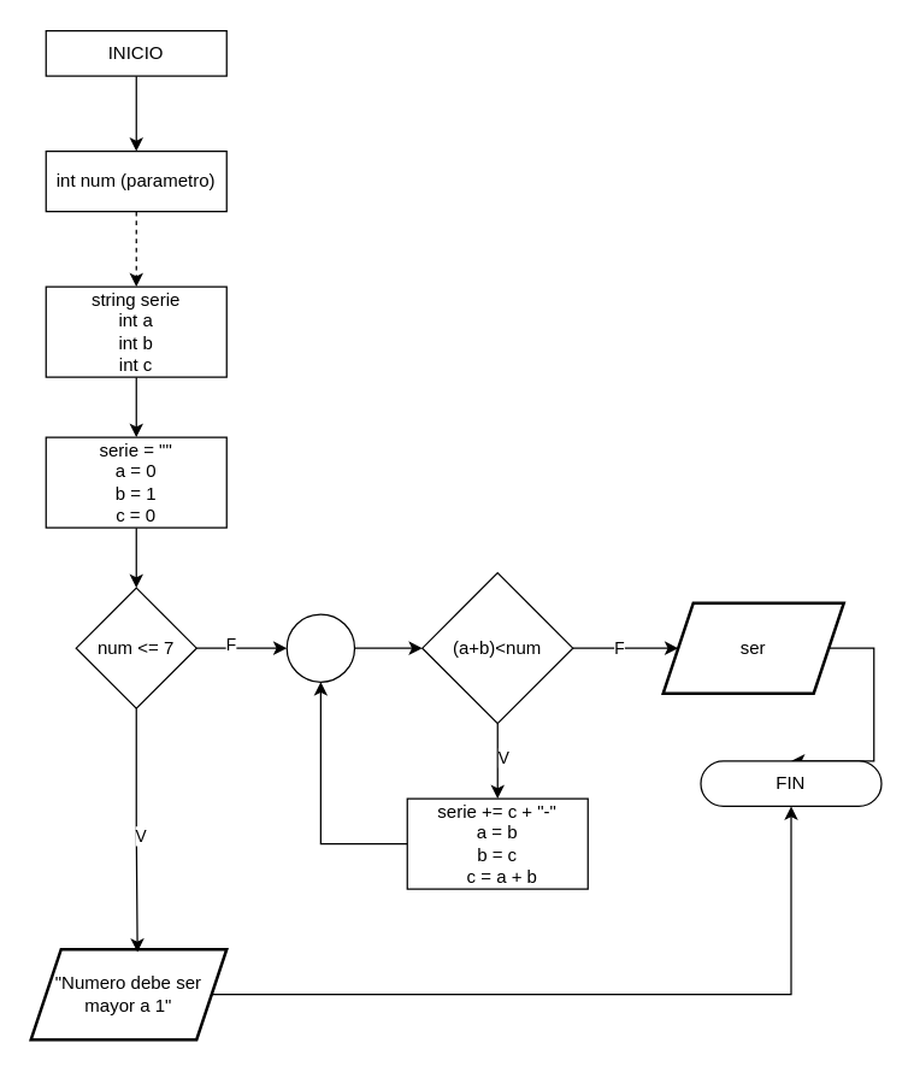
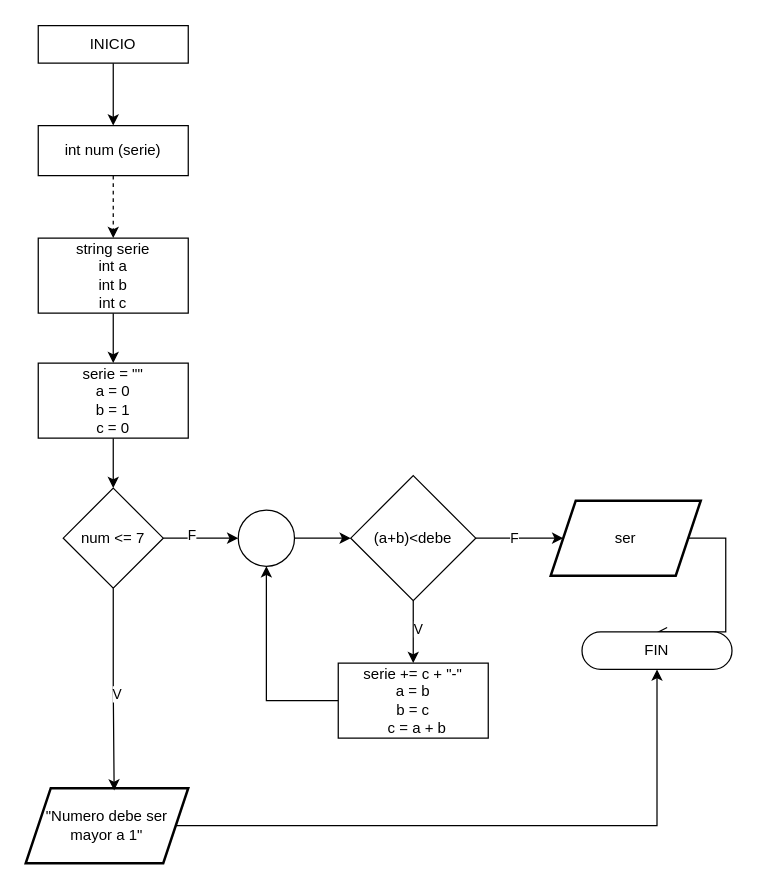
  <mxCell id="0" />
  <mxCell id="1" parent="0" />
  <mxCell id="2" style="edgeStyle=orthogonalEdgeStyle;rounded=0;orthogonalLoop=1;jettySize=auto;html=1;exitX=0.5;exitY=1;exitDx=0;exitDy=0;entryX=0.5;entryY=0;entryDx=0;entryDy=0;" edge="1" parent="1" source="6" target="10"><mxGeometry relative="1" as="geometry" /></mxCell>
  <mxCell id="3" value="V" style="edgeLabel;html=1;align=center;verticalAlign=middle;resizable=0;points=[];" vertex="1" connectable="0" parent="2"><mxGeometry x="-0.114" y="3" relative="1" as="geometry"><mxPoint as="offset" /></mxGeometry></mxCell>
  <mxCell id="4" style="edgeStyle=orthogonalEdgeStyle;rounded=0;orthogonalLoop=1;jettySize=auto;html=1;exitX=1;exitY=0.5;exitDx=0;exitDy=0;" edge="1" parent="1" source="6" target="12"><mxGeometry relative="1" as="geometry" /></mxCell>
  <mxCell id="5" value="F" style="edgeLabel;html=1;align=center;verticalAlign=middle;resizable=0;points=[];" vertex="1" connectable="0" parent="4"><mxGeometry x="-0.14" y="1" relative="1" as="geometry"><mxPoint as="offset" /></mxGeometry></mxCell>
- <mxCell id="6" value="(a+b)&amp;lt;num" style="rhombus;whiteSpace=wrap;html=1;" vertex="1" parent="1"><mxGeometry x="280" y="380" width="100" height="100" as="geometry" /></mxCell>
+ <mxCell id="6" value="(a+b)&amp;lt;debe" style="rhombus;whiteSpace=wrap;html=1;" vertex="1" parent="1"><mxGeometry x="280" y="380" width="100" height="100" as="geometry" /></mxCell>
  <mxCell id="7" style="edgeStyle=orthogonalEdgeStyle;rounded=0;orthogonalLoop=1;jettySize=auto;html=1;exitX=1;exitY=0.5;exitDx=0;exitDy=0;entryX=0;entryY=0.5;entryDx=0;entryDy=0;" edge="1" parent="1" source="8" target="6"><mxGeometry relative="1" as="geometry" /></mxCell>
  <mxCell id="8" value="" style="ellipse;whiteSpace=wrap;html=1;aspect=fixed;" vertex="1" parent="1"><mxGeometry x="190" y="407.5" width="45" height="45" as="geometry" /></mxCell>
  <mxCell id="9" style="edgeStyle=orthogonalEdgeStyle;rounded=0;orthogonalLoop=1;jettySize=auto;html=1;exitX=0;exitY=0.5;exitDx=0;exitDy=0;entryX=0.5;entryY=1;entryDx=0;entryDy=0;" edge="1" parent="1" source="10" target="8"><mxGeometry relative="1" as="geometry" /></mxCell>
  <mxCell id="10" value="&lt;div&gt;serie += c + &quot;-&quot;&lt;/div&gt;&lt;div&gt;a = b&lt;/div&gt;&lt;div&gt;b = c&lt;/div&gt;&lt;div&gt;&amp;nbsp; c = a + b&lt;/div&gt;" style="rounded=0;whiteSpace=wrap;html=1;align=center;" vertex="1" parent="1"><mxGeometry x="270" y="530" width="120" height="60" as="geometry" /></mxCell>
- <mxCell id="11" style="edgeStyle=orthogonalEdgeStyle;rounded=0;orthogonalLoop=1;jettySize=auto;html=1;exitX=1;exitY=0.5;exitDx=0;exitDy=0;entryX=0.5;entryY=0;entryDx=0;entryDy=0;" edge="1" parent="1" source="12" target="13"><mxGeometry relative="1" as="geometry"><Array as="points"><mxPoint x="580" y="430" /></Array></mxGeometry></mxCell>
+ <mxCell id="11" style="edgeStyle=orthogonalEdgeStyle;rounded=0;orthogonalLoop=1;jettySize=auto;html=1;exitX=1;exitY=0.5;exitDx=0;exitDy=0;entryX=0.5;entryY=0;entryDx=0;entryDy=0;endArrow=open;" edge="1" parent="1" source="12" target="13"><mxGeometry relative="1" as="geometry"><Array as="points"><mxPoint x="580" y="430" /></Array></mxGeometry></mxCell>
  <mxCell id="12" value="ser" style="shape=parallelogram;perimeter=parallelogramPerimeter;whiteSpace=wrap;html=1;fixedSize=1;strokeWidth=2;" vertex="1" parent="1"><mxGeometry x="440" y="400" width="120" height="60" as="geometry" /></mxCell>
  <mxCell id="13" value="FIN" style="rounded=1;whiteSpace=wrap;html=1;arcSize=50;" vertex="1" parent="1"><mxGeometry x="465" y="505" width="120" height="30" as="geometry" /></mxCell>
  <mxCell id="14" style="edgeStyle=orthogonalEdgeStyle;rounded=0;orthogonalLoop=1;jettySize=auto;html=1;exitX=0.5;exitY=1;exitDx=0;exitDy=0;entryX=0.5;entryY=0;entryDx=0;entryDy=0;" edge="1" source="15" parent="1"><mxGeometry relative="1" as="geometry"><mxPoint x="90" y="100" as="targetPoint" /></mxGeometry></mxCell>
  <mxCell id="15" value="INICIO" style="whiteSpace=wrap;html=1;arcSize=50;rounded=0;" vertex="1" parent="1"><mxGeometry x="30" y="20" width="120" height="30" as="geometry" /></mxCell>
  <mxCell id="16" style="edgeStyle=orthogonalEdgeStyle;rounded=0;orthogonalLoop=1;jettySize=auto;html=1;exitX=0.5;exitY=1;exitDx=0;exitDy=0;entryX=0.5;entryY=0;entryDx=0;entryDy=0;" edge="1" source="17" target="19" parent="1"><mxGeometry relative="1" as="geometry" /></mxCell>
  <mxCell id="17" value="&lt;div&gt;&lt;br&gt;&lt;/div&gt;&lt;div&gt;string serie&lt;/div&gt;int a&lt;div&gt;int b&lt;/div&gt;&lt;div&gt;int c&lt;br&gt;&lt;div&gt;&lt;br&gt;&lt;/div&gt;&lt;/div&gt;" style="rounded=0;whiteSpace=wrap;html=1;" vertex="1" parent="1"><mxGeometry x="30" y="190" width="120" height="60" as="geometry" /></mxCell>
  <mxCell id="18" style="edgeStyle=orthogonalEdgeStyle;rounded=0;orthogonalLoop=1;jettySize=auto;html=1;exitX=0.5;exitY=1;exitDx=0;exitDy=0;entryX=0.5;entryY=0;entryDx=0;entryDy=0;" edge="1" source="19" parent="1"><mxGeometry relative="1" as="geometry"><mxPoint x="90" y="390" as="targetPoint" /></mxGeometry></mxCell>
  <mxCell id="19" value="&lt;div&gt;&lt;br&gt;&lt;/div&gt;&lt;div&gt;&lt;div&gt;serie = &quot;&quot;&lt;/div&gt;a = 0&lt;div&gt;b = 1&lt;/div&gt;&lt;div&gt;c = 0&lt;br&gt;&lt;div&gt;&lt;br&gt;&lt;/div&gt;&lt;/div&gt;&lt;/div&gt;" style="rounded=0;whiteSpace=wrap;html=1;" vertex="1" parent="1"><mxGeometry x="30" y="290" width="120" height="60" as="geometry" /></mxCell>
  <mxCell id="20" style="edgeStyle=orthogonalEdgeStyle;rounded=0;orthogonalLoop=1;jettySize=auto;html=1;exitX=1;exitY=0.5;exitDx=0;exitDy=0;entryX=0;entryY=0.5;entryDx=0;entryDy=0;" edge="1" parent="1" source="22" target="8"><mxGeometry relative="1" as="geometry" /></mxCell>
  <mxCell id="21" value="F" style="edgeLabel;html=1;align=center;verticalAlign=middle;resizable=0;points=[];" vertex="1" connectable="0" parent="20"><mxGeometry x="-0.267" y="3" relative="1" as="geometry"><mxPoint as="offset" /></mxGeometry></mxCell>
  <mxCell id="22" value="num &amp;lt;= 7" style="rhombus;whiteSpace=wrap;html=1;" vertex="1" parent="1"><mxGeometry x="50" y="390" width="80" height="80" as="geometry" /></mxCell>
  <mxCell id="23" style="edgeStyle=orthogonalEdgeStyle;rounded=0;orthogonalLoop=1;jettySize=auto;html=1;exitX=1;exitY=0.5;exitDx=0;exitDy=0;entryX=0.5;entryY=1;entryDx=0;entryDy=0;" edge="1" parent="1" source="24" target="13"><mxGeometry relative="1" as="geometry" /></mxCell>
  <mxCell id="24" value="&quot;Numero debe ser mayor a 1&quot;" style="shape=parallelogram;perimeter=parallelogramPerimeter;whiteSpace=wrap;html=1;fixedSize=1;strokeWidth=2;" vertex="1" parent="1"><mxGeometry x="20" y="630" width="130" height="60" as="geometry" /></mxCell>
  <mxCell id="25" style="edgeStyle=orthogonalEdgeStyle;rounded=0;orthogonalLoop=1;jettySize=auto;html=1;exitX=0.5;exitY=1;exitDx=0;exitDy=0;entryX=0.5;entryY=0;entryDx=0;entryDy=0;dashed=1;" edge="1" parent="1" source="26" target="17"><mxGeometry relative="1" as="geometry" /></mxCell>
- <mxCell id="26" value="&lt;div&gt;int num (parametro)&lt;/div&gt;" style="rounded=0;whiteSpace=wrap;html=1;" vertex="1" parent="1"><mxGeometry x="30" y="100" width="120" height="40" as="geometry" /></mxCell>
+ <mxCell id="26" value="&lt;div&gt;int num (serie)&lt;/div&gt;" style="rounded=0;whiteSpace=wrap;html=1;" vertex="1" parent="1"><mxGeometry x="30" y="100" width="120" height="40" as="geometry" /></mxCell>
  <mxCell id="27" style="edgeStyle=orthogonalEdgeStyle;rounded=0;orthogonalLoop=1;jettySize=auto;html=1;exitX=0.5;exitY=1;exitDx=0;exitDy=0;entryX=0.544;entryY=0.031;entryDx=0;entryDy=0;entryPerimeter=0;" edge="1" parent="1" source="22" target="24"><mxGeometry relative="1" as="geometry" /></mxCell>
  <mxCell id="28" value="V" style="edgeLabel;html=1;align=center;verticalAlign=middle;resizable=0;points=[];" vertex="1" connectable="0" parent="27"><mxGeometry x="0.046" y="2" relative="1" as="geometry"><mxPoint as="offset" /></mxGeometry></mxCell>
